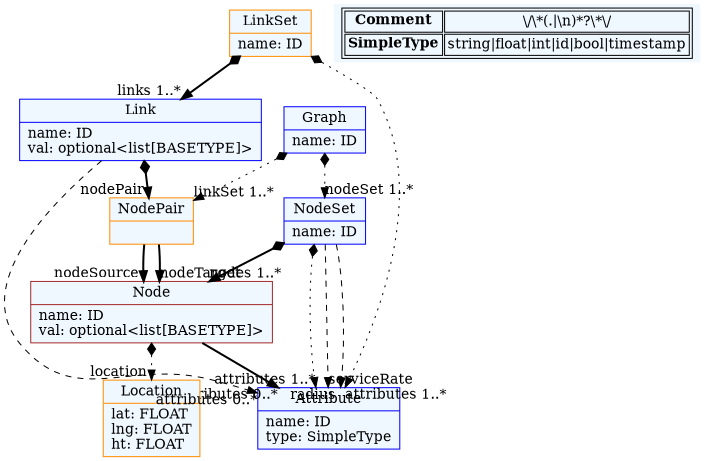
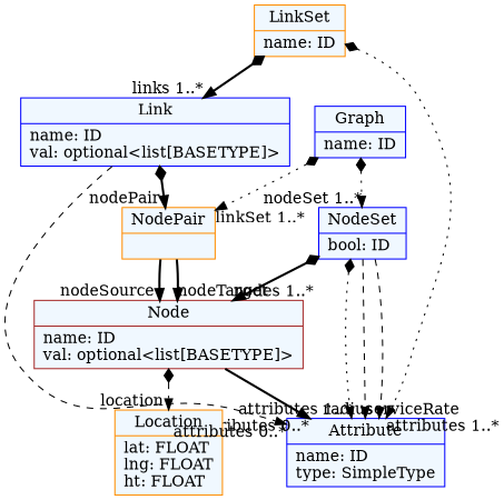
  digraph {
    fontname="Bitstream Vera Sans"
    fontsize=8
    nodesep=0.3
    node [color=blue fillcolor=aliceblue shape=record style=filled]
    edge [arrowtail=diamond dir=both headlabel="attributes 1..*" style=bold]
    n1 [label="{Graph|name: ID\l}"]
-   n2 [label="{NodeSet|name: ID\l}"]
+   n2 [label="{NodeSet|bool: ID\l}"]
    n3 [color=darkorange label="{NodePair|}"]
    n4 [color=brown label="{Node|name: ID\lval: optional\<list[BASETYPE]\>\l}"]
    n5 [label="{Attribute|name: ID\ltype: SimpleType\l}"]
    n6 [color=darkorange label="{LinkSet|name: ID\l}"]
    n7 [label="{Link|name: ID\lval: optional\<list[BASETYPE]\>\l}"]
    n8 [color=darkorange label="{Location|lat: FLOAT\llng: FLOAT\lht: FLOAT\l}"]
-   n9 [label=< <table> 	<tr> 		<td><b>Comment</b></td><td>\/\*(.|\n)*?\*\/</td> 	</tr> 	<tr> 		<td><b>SimpleType</b></td><td>string|float|int|id|bool|timestamp</td> 	</tr> </table> > shape=plaintext color=""]
    n1 -> n2 [headlabel="nodeSet 1..*" style=dotted]
    n1 -> n3 [headlabel="linkSet 1..*" style=dotted]
    n2 -> n4 [headlabel="nodes 1..*"]
    n2 -> n5 [style=dotted]
    n2 -> n5 [arrowtail=empty dir=black headlabel="serviceRate " style=dashed]
    n2 -> n5 [arrowtail=empty dir=black headlabel="radius " style=dashed]
    n3 -> n4 [arrowtail=empty dir=black headlabel="nodeSource "]
    n3 -> n4 [arrowtail=empty dir=black headlabel="nodeTarget "]
    n4 -> n5 [arrowtail=empty dir=black headlabel="attributes 0..*"]
-   n4 -> n8 [headlabel="location " style=dotted]
+   n4 -> n8 [headlabel="location " style=dashed]
    n6 -> n5 [style=dotted]
    n6 -> n7 [headlabel="links 1..*"]
    n7 -> n3 [headlabel="nodePair "]
    n7 -> n5 [arrowtail=empty dir=black headlabel="attributes 0..*" style=dashed]
  }
